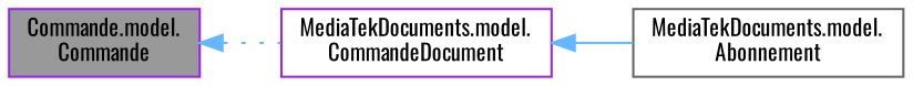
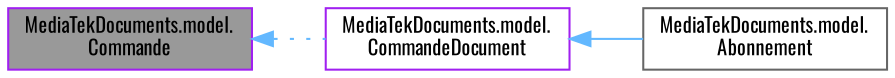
  digraph {
    fontname=Oswald
    rankdir=LR
    node [color=purple fillcolor=white fontname=Oswald fontsize=10 shape=box style=filled]
    edge [color=steelblue1 dir=back fontname=Oswald fontsize=10 labelfontname=Helvetica labelfontsize=10]
-   n1 [fillcolor=grey60 fontcolor=black height=0.2 label="Commande.model.\lCommande" width=0.4]
+   n1 [fillcolor=grey60 fontcolor=black height=0.2 label="MediaTekDocuments.model.\lCommande" width=0.4]
    n2 [height=0.2 label="MediaTekDocuments.model.\lCommandeDocument" width=0.4]
    n3 [color=gray40 height=0.2 label="MediaTekDocuments.model.\lAbonnement" width=0.4]
    n1 -> n2 [style=dotted]
    n2 -> n3 [style=solid]
  }
